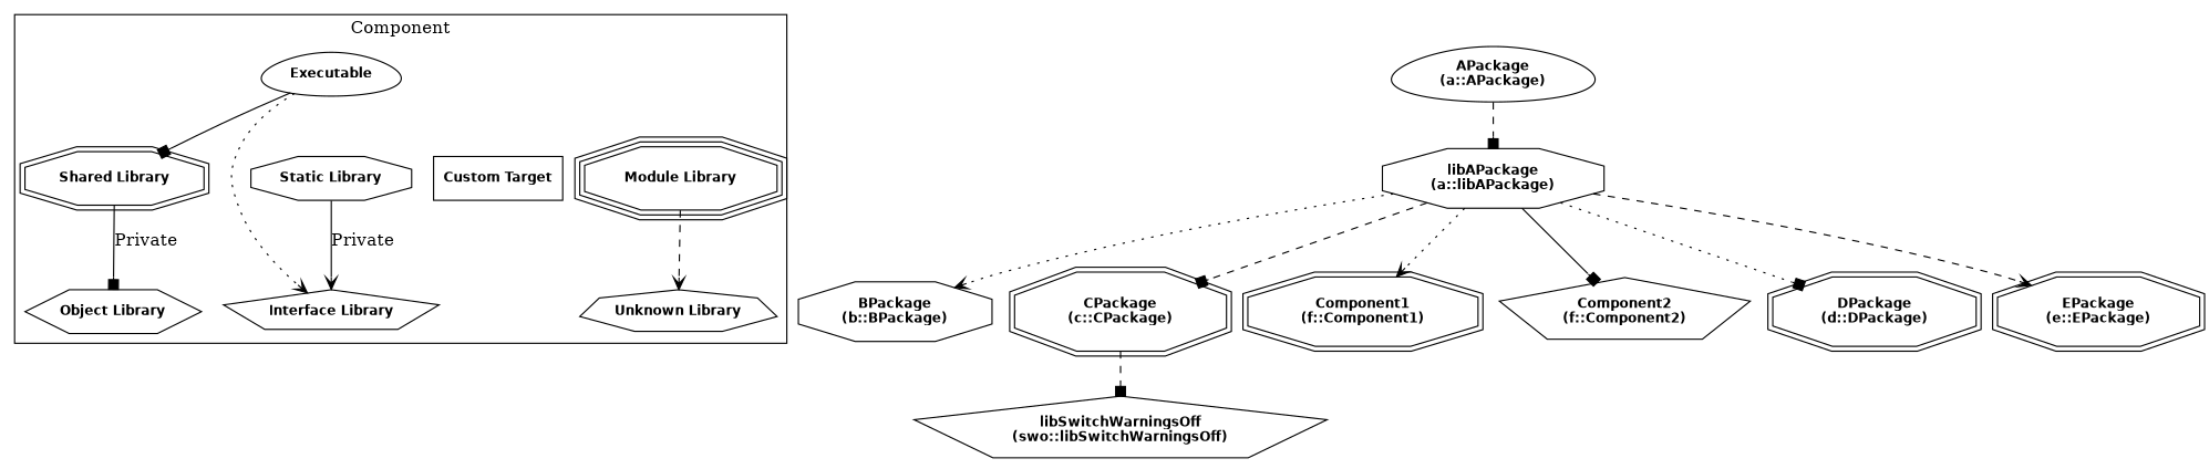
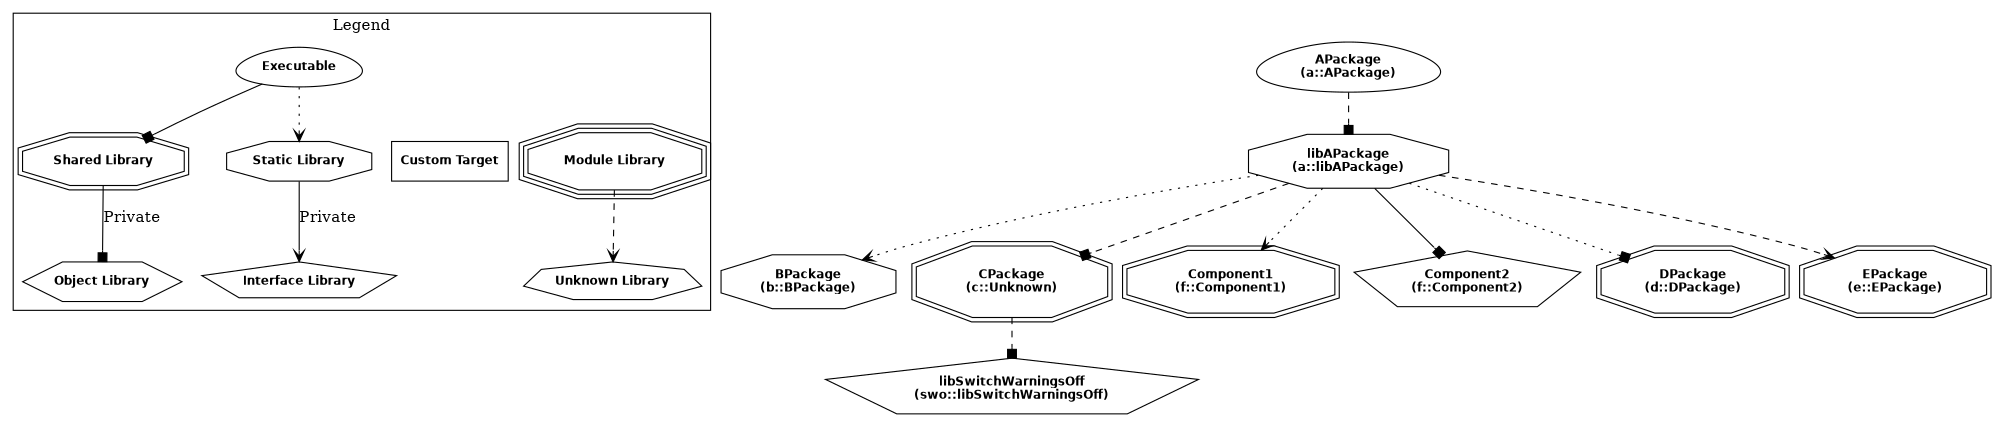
  digraph {
    node [fontname="Helvetica-Bold" fontsize=11 shape=doubleoctagon]
    edge [arrowhead=box style=dashed]
    n1 [label=Executable shape=egg]
    n2 [label="Static Library" shape=octagon]
    n3 [label="Shared Library"]
    n4 [label="Module Library" shape=tripleoctagon]
    n5 [label="Custom Target" shape=box]
    n6 [label="Interface Library" shape=pentagon]
    n7 [label="Object Library" shape=hexagon]
    n8 [label="Unknown Library" shape=septagon]
    n9 [label="APackage\n(a::APackage)" shape=egg]
    n10 [label="libAPackage\n(a::libAPackage)" shape=octagon]
    n11 [label="BPackage\n(b::BPackage)" shape=octagon]
-   n12 [label="CPackage\n(c::CPackage)"]
+   n12 [label="CPackage\n(c::Unknown)"]
    n13 [label="Component1\n(f::Component1)"]
    n14 [label="Component2\n(f::Component2)" shape=pentagon]
    n15 [label="DPackage\n(d::DPackage)"]
    n16 [label="EPackage\n(e::EPackage)"]
    n17 [label="libSwitchWarningsOff\n(swo::libSwitchWarningsOff)" shape=pentagon]
    subgraph cluster_1 {
      color=black
-     label=Component
+     label=Legend
      n1
      n2
      n3
      n4
      n5
      n6
      n7
      n8
    }
-   n1 -> n6 [arrowhead=vee style=dotted]
+   n1 -> n2 [arrowhead=vee style=dotted]
    n1 -> n3 [style=solid]
    n1 -> n4 [style=invis arrowhead=""]
    n1 -> n5 [style=invis arrowhead=""]
    n2 -> n6 [arrowhead=vee label=Private style=solid]
    n3 -> n7 [label=Private style=solid]
    n4 -> n8 [arrowhead=vee]
    n9 -> n10
    n10 -> n11 [arrowhead=vee style=dotted]
    n10 -> n12
    n10 -> n13 [arrowhead=vee style=dotted]
    n10 -> n14 [style=solid]
    n10 -> n15 [style=dotted]
    n10 -> n16 [arrowhead=vee]
    n12 -> n17
  }
